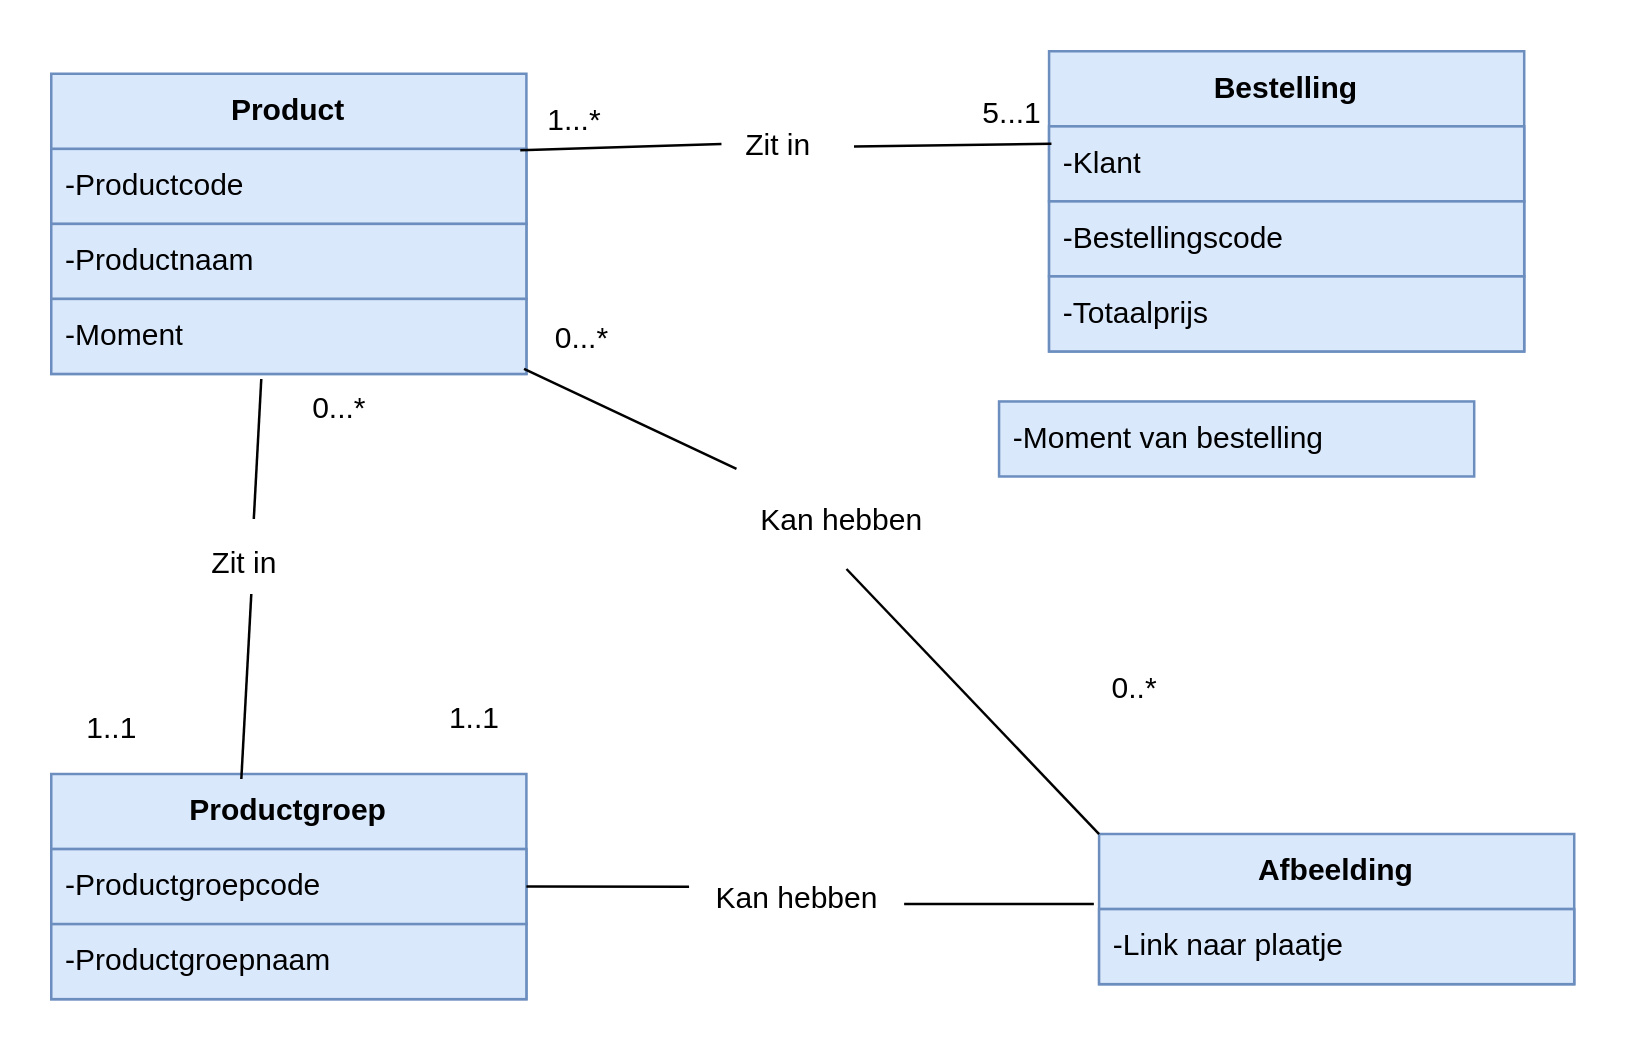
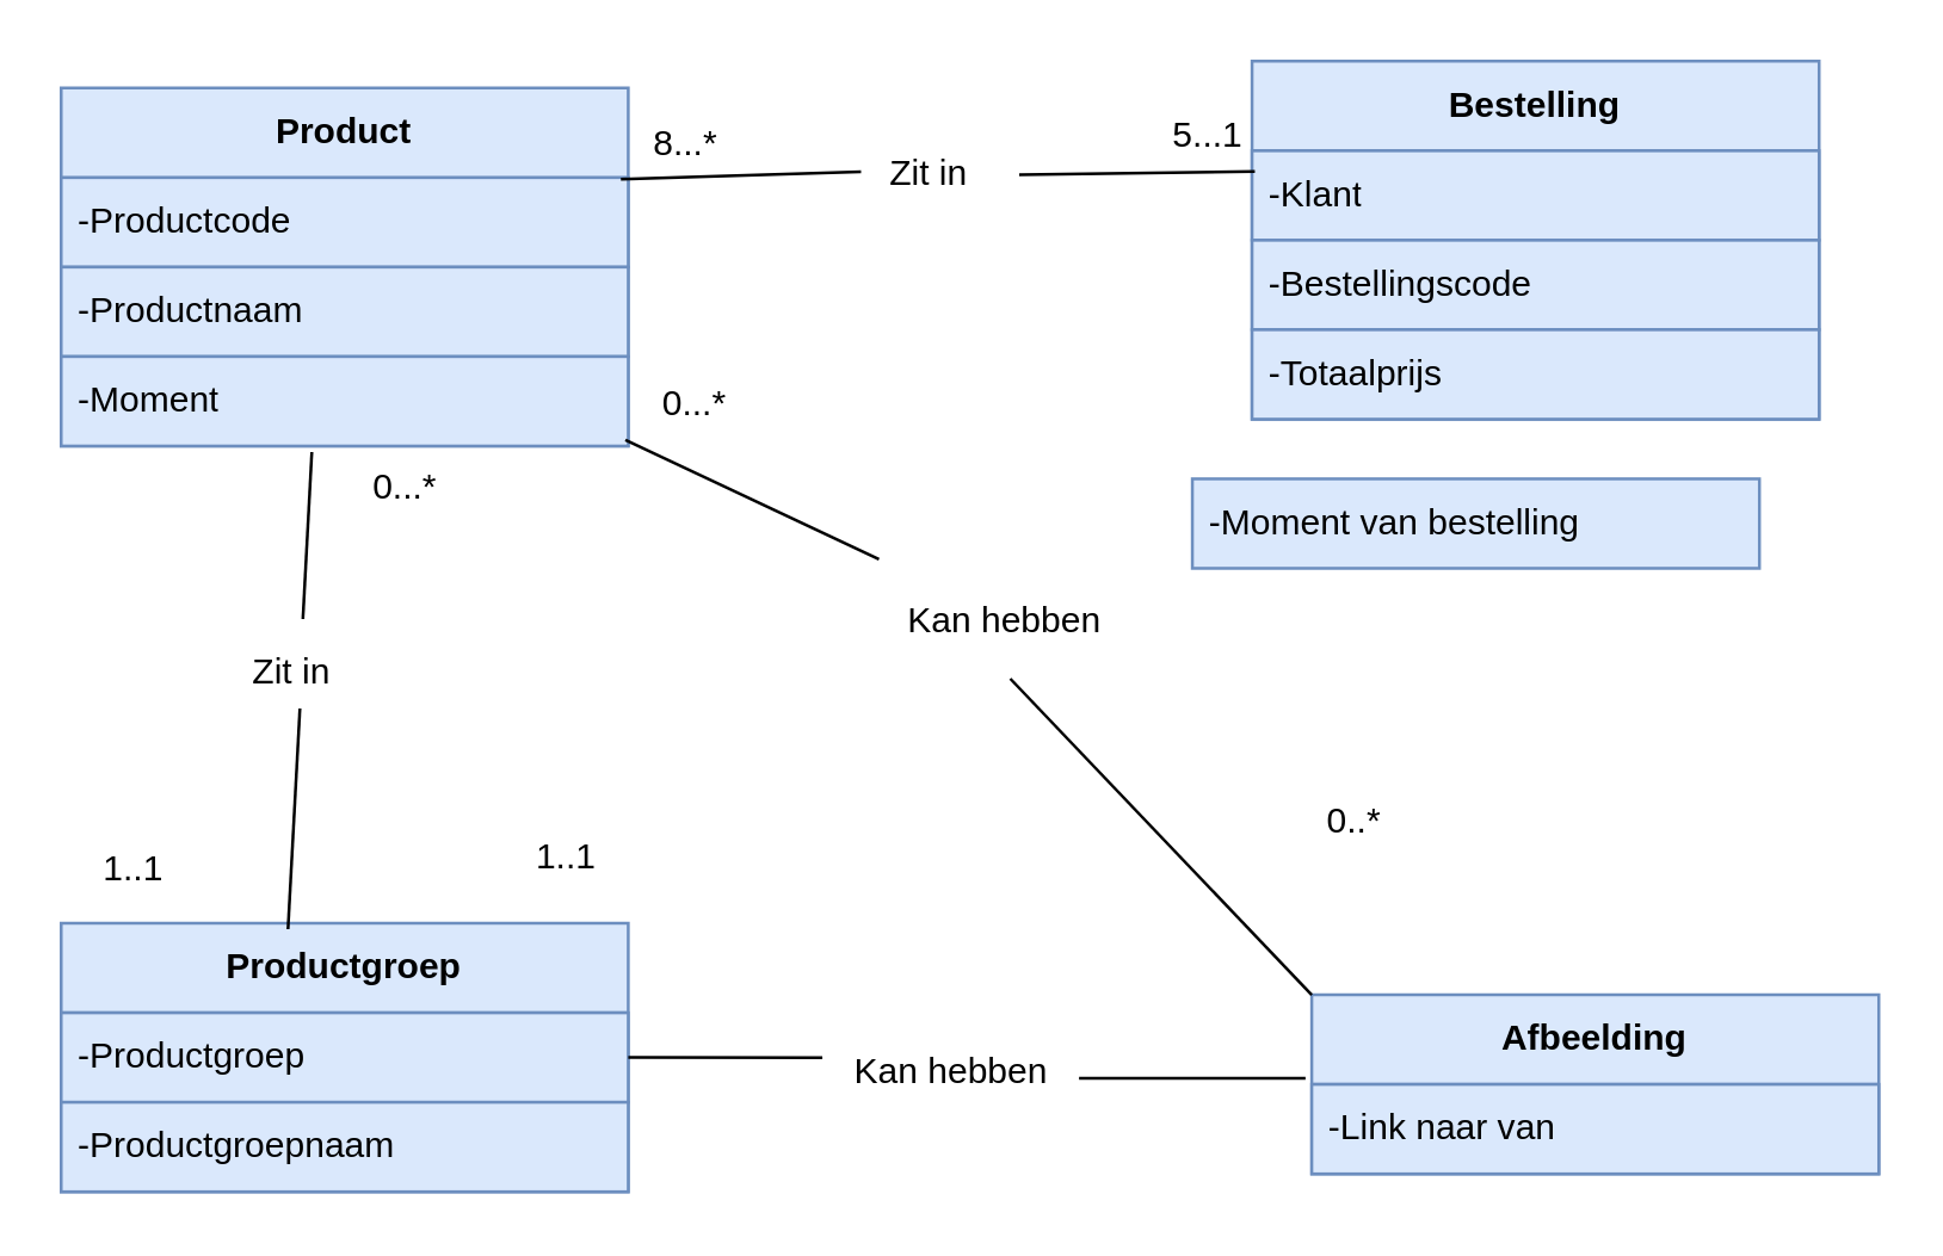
  <mxCell id="0" />
  <mxCell id="1" parent="0" />
  <mxCell id="2" value="&lt;b&gt;Product&lt;/b&gt;" style="swimlane;fontStyle=0;childLayout=stackLayout;horizontal=1;startSize=30;horizontalStack=0;resizeParent=1;resizeParentMax=0;resizeLast=0;collapsible=1;marginBottom=0;whiteSpace=wrap;html=1;fillColor=#dae8fc;strokeColor=#6c8ebf;" parent="1" vertex="1"><mxGeometry x="20" y="29" width="190" height="120" as="geometry" /></mxCell>
  <mxCell id="3" value="-Productcode" style="text;strokeColor=#6c8ebf;fillColor=#dae8fc;align=left;verticalAlign=middle;spacingLeft=4;spacingRight=4;overflow=hidden;points=[[0,0.5],[1,0.5]];portConstraint=eastwest;rotatable=0;whiteSpace=wrap;html=1;" parent="2" vertex="1"><mxGeometry y="30" width="190" height="30" as="geometry" /></mxCell>
  <mxCell id="4" value="-Productnaam" style="text;strokeColor=#6c8ebf;fillColor=#dae8fc;align=left;verticalAlign=middle;spacingLeft=4;spacingRight=4;overflow=hidden;points=[[0,0.5],[1,0.5]];portConstraint=eastwest;rotatable=0;whiteSpace=wrap;html=1;" parent="2" vertex="1"><mxGeometry y="60" width="190" height="30" as="geometry" /></mxCell>
  <mxCell id="5" value="-Moment" style="text;strokeColor=#6c8ebf;fillColor=#dae8fc;align=left;verticalAlign=middle;spacingLeft=4;spacingRight=4;overflow=hidden;points=[[0,0.5],[1,0.5]];portConstraint=eastwest;rotatable=0;whiteSpace=wrap;html=1;" parent="2" vertex="1"><mxGeometry y="90" width="190" height="30" as="geometry" /></mxCell>
  <mxCell id="6" value="&lt;b&gt;Productgroep&lt;/b&gt;" style="swimlane;fontStyle=0;childLayout=stackLayout;horizontal=1;startSize=30;horizontalStack=0;resizeParent=1;resizeParentMax=0;resizeLast=0;collapsible=1;marginBottom=0;whiteSpace=wrap;html=1;fillColor=#dae8fc;strokeColor=#6c8ebf;" parent="1" vertex="1"><mxGeometry x="20" y="309" width="190" height="90" as="geometry" /></mxCell>
- <mxCell id="7" value="-Productgroepcode" style="text;strokeColor=#6c8ebf;fillColor=#dae8fc;align=left;verticalAlign=middle;spacingLeft=4;spacingRight=4;overflow=hidden;points=[[0,0.5],[1,0.5]];portConstraint=eastwest;rotatable=0;whiteSpace=wrap;html=1;" parent="6" vertex="1"><mxGeometry y="30" width="190" height="30" as="geometry" /></mxCell>
+ <mxCell id="7" value="-Productgroep" style="text;strokeColor=#6c8ebf;fillColor=#dae8fc;align=left;verticalAlign=middle;spacingLeft=4;spacingRight=4;overflow=hidden;points=[[0,0.5],[1,0.5]];portConstraint=eastwest;rotatable=0;whiteSpace=wrap;html=1;" parent="6" vertex="1"><mxGeometry y="30" width="190" height="30" as="geometry" /></mxCell>
  <mxCell id="8" value="-Productgroepnaam" style="text;strokeColor=#6c8ebf;fillColor=#dae8fc;align=left;verticalAlign=middle;spacingLeft=4;spacingRight=4;overflow=hidden;points=[[0,0.5],[1,0.5]];portConstraint=eastwest;rotatable=0;whiteSpace=wrap;html=1;" parent="6" vertex="1"><mxGeometry y="60" width="190" height="30" as="geometry" /></mxCell>
  <mxCell id="9" value="&lt;b&gt;Afbeelding&lt;br&gt;&lt;/b&gt;" style="swimlane;fontStyle=0;childLayout=stackLayout;horizontal=1;startSize=30;horizontalStack=0;resizeParent=1;resizeParentMax=0;resizeLast=0;collapsible=1;marginBottom=0;whiteSpace=wrap;html=1;fillColor=#dae8fc;strokeColor=#6c8ebf;" parent="1" vertex="1"><mxGeometry x="439" y="333" width="190" height="60" as="geometry" /></mxCell>
- <mxCell id="10" value="-Link naar plaatje" style="text;strokeColor=#6c8ebf;fillColor=#dae8fc;align=left;verticalAlign=middle;spacingLeft=4;spacingRight=4;overflow=hidden;points=[[0,0.5],[1,0.5]];portConstraint=eastwest;rotatable=0;whiteSpace=wrap;html=1;" parent="9" vertex="1"><mxGeometry y="30" width="190" height="30" as="geometry" /></mxCell>
+ <mxCell id="10" value="-Link naar van" style="text;strokeColor=#6c8ebf;fillColor=#dae8fc;align=left;verticalAlign=middle;spacingLeft=4;spacingRight=4;overflow=hidden;points=[[0,0.5],[1,0.5]];portConstraint=eastwest;rotatable=0;whiteSpace=wrap;html=1;" parent="9" vertex="1"><mxGeometry y="30" width="190" height="30" as="geometry" /></mxCell>
  <mxCell id="11" value="&lt;div&gt;Kan hebben&lt;/div&gt;" style="text;strokeColor=none;fillColor=none;align=left;verticalAlign=middle;spacingLeft=4;spacingRight=4;overflow=hidden;points=[[0,0.5],[1,0.5]];portConstraint=eastwest;rotatable=0;whiteSpace=wrap;html=1;" parent="1" vertex="1"><mxGeometry x="298" y="193" width="80" height="30" as="geometry" /></mxCell>
  <mxCell id="12" value="" style="endArrow=none;html=1;rounded=0;entryX=-0.05;entryY=-0.2;entryDx=0;entryDy=0;entryPerimeter=0;exitX=0.995;exitY=0.933;exitDx=0;exitDy=0;exitPerimeter=0;" parent="1" source="5" target="11" edge="1"><mxGeometry width="50" height="50" relative="1" as="geometry"><mxPoint x="287" y="255" as="sourcePoint" /><mxPoint x="337" y="205" as="targetPoint" /></mxGeometry></mxCell>
  <mxCell id="13" value="" style="endArrow=none;html=1;rounded=0;entryX=0;entryY=0;entryDx=0;entryDy=0;exitX=0.5;exitY=1.133;exitDx=0;exitDy=0;exitPerimeter=0;" parent="1" source="11" target="9" edge="1"><mxGeometry width="50" height="50" relative="1" as="geometry"><mxPoint x="287" y="255" as="sourcePoint" /><mxPoint x="337" y="205" as="targetPoint" /></mxGeometry></mxCell>
  <mxCell id="14" value="&lt;div&gt;Zit in&lt;/div&gt;" style="text;html=1;align=center;verticalAlign=middle;resizable=0;points=[];autosize=1;strokeColor=none;fillColor=none;" parent="1" vertex="1"><mxGeometry x="75.5" y="212" width="42" height="26" as="geometry" /></mxCell>
  <mxCell id="15" value="" style="endArrow=none;html=1;rounded=0;entryX=0.442;entryY=1.067;entryDx=0;entryDy=0;entryPerimeter=0;exitX=0.607;exitY=-0.192;exitDx=0;exitDy=0;exitPerimeter=0;" parent="1" source="14" target="5" edge="1"><mxGeometry width="50" height="50" relative="1" as="geometry"><mxPoint x="287" y="255" as="sourcePoint" /><mxPoint x="337" y="205" as="targetPoint" /></mxGeometry></mxCell>
  <mxCell id="16" value="" style="endArrow=none;html=1;rounded=0;entryX=0.4;entryY=0.022;entryDx=0;entryDy=0;entryPerimeter=0;exitX=0.583;exitY=0.962;exitDx=0;exitDy=0;exitPerimeter=0;" parent="1" source="14" target="6" edge="1"><mxGeometry width="50" height="50" relative="1" as="geometry"><mxPoint x="287" y="255" as="sourcePoint" /><mxPoint x="337" y="205" as="targetPoint" /></mxGeometry></mxCell>
  <mxCell id="17" value="&lt;div&gt;Kan hebben&lt;/div&gt;" style="text;html=1;align=center;verticalAlign=middle;resizable=0;points=[];autosize=1;strokeColor=none;fillColor=none;" parent="1" vertex="1"><mxGeometry x="278" y="346" width="80" height="26" as="geometry" /></mxCell>
  <mxCell id="18" value="" style="endArrow=none;html=1;rounded=0;entryX=1;entryY=0.5;entryDx=0;entryDy=0;exitX=-0.037;exitY=0.308;exitDx=0;exitDy=0;exitPerimeter=0;" parent="1" source="17" target="7" edge="1"><mxGeometry width="50" height="50" relative="1" as="geometry"><mxPoint x="287" y="255" as="sourcePoint" /><mxPoint x="337" y="205" as="targetPoint" /></mxGeometry></mxCell>
  <mxCell id="19" value="" style="endArrow=none;html=1;rounded=0;entryX=1.038;entryY=0.577;entryDx=0;entryDy=0;entryPerimeter=0;exitX=-0.011;exitY=-0.067;exitDx=0;exitDy=0;exitPerimeter=0;" parent="1" source="10" target="17" edge="1"><mxGeometry width="50" height="50" relative="1" as="geometry"><mxPoint x="287" y="255" as="sourcePoint" /><mxPoint x="337" y="205" as="targetPoint" /></mxGeometry></mxCell>
  <mxCell id="20" value="0...*" style="text;html=1;align=center;verticalAlign=middle;resizable=0;points=[];autosize=1;strokeColor=none;fillColor=none;" parent="1" vertex="1"><mxGeometry x="212.5" y="122" width="39" height="26" as="geometry" /></mxCell>
  <mxCell id="21" value="&lt;div&gt;0...*&lt;/div&gt;" style="text;html=1;align=center;verticalAlign=middle;resizable=0;points=[];autosize=1;" parent="1" vertex="1"><mxGeometry x="115.5" y="150" width="39" height="26" as="geometry" /></mxCell>
  <mxCell id="22" value="1..1" style="text;html=1;align=center;verticalAlign=middle;resizable=0;points=[];autosize=1;strokeColor=none;fillColor=none;" parent="1" vertex="1"><mxGeometry x="25.5" y="278" width="37" height="26" as="geometry" /></mxCell>
  <mxCell id="23" value="1..1" style="text;html=1;align=center;verticalAlign=middle;resizable=0;points=[];autosize=1;strokeColor=none;fillColor=none;" parent="1" vertex="1"><mxGeometry x="170.5" y="274" width="37" height="26" as="geometry" /></mxCell>
  <mxCell id="24" value="0..*" style="text;html=1;align=center;verticalAlign=middle;resizable=0;points=[];autosize=1;strokeColor=none;fillColor=none;" parent="1" vertex="1"><mxGeometry x="434.5" y="262" width="36" height="26" as="geometry" /></mxCell>
  <mxCell id="25" value="&lt;b&gt;Bestelling&lt;/b&gt;" style="swimlane;fontStyle=0;childLayout=stackLayout;horizontal=1;startSize=30;horizontalStack=0;resizeParent=1;resizeParentMax=0;resizeLast=0;collapsible=1;marginBottom=0;whiteSpace=wrap;html=1;fillColor=#dae8fc;strokeColor=#6c8ebf;" vertex="1" parent="1"><mxGeometry x="419" y="20" width="190" height="120" as="geometry" /></mxCell>
  <mxCell id="26" value="-Klant" style="text;strokeColor=#6c8ebf;fillColor=#dae8fc;align=left;verticalAlign=middle;spacingLeft=4;spacingRight=4;overflow=hidden;points=[[0,0.5],[1,0.5]];portConstraint=eastwest;rotatable=0;whiteSpace=wrap;html=1;" vertex="1" parent="25"><mxGeometry y="30" width="190" height="30" as="geometry" /></mxCell>
  <mxCell id="27" value="-Bestellingscode" style="text;strokeColor=#6c8ebf;fillColor=#dae8fc;align=left;verticalAlign=middle;spacingLeft=4;spacingRight=4;overflow=hidden;points=[[0,0.5],[1,0.5]];portConstraint=eastwest;rotatable=0;whiteSpace=wrap;html=1;" vertex="1" parent="25"><mxGeometry y="60" width="190" height="30" as="geometry" /></mxCell>
  <mxCell id="28" value="-Totaalprijs" style="text;strokeColor=#6c8ebf;fillColor=#dae8fc;align=left;verticalAlign=middle;spacingLeft=4;spacingRight=4;overflow=hidden;points=[[0,0.5],[1,0.5]];portConstraint=eastwest;rotatable=0;whiteSpace=wrap;html=1;" vertex="1" parent="25"><mxGeometry y="90" width="190" height="30" as="geometry" /></mxCell>
  <mxCell id="29" value="-Moment van bestelling" style="text;strokeColor=#6c8ebf;fillColor=#dae8fc;align=left;verticalAlign=middle;spacingLeft=4;spacingRight=4;overflow=hidden;points=[[0,0.5],[1,0.5]];portConstraint=eastwest;rotatable=0;whiteSpace=wrap;html=1;" vertex="1" parent="1"><mxGeometry x="399" y="160" width="190" height="30" as="geometry" /></mxCell>
  <mxCell id="30" value="" style="endArrow=none;html=1;rounded=0;exitX=0.987;exitY=0.017;exitDx=0;exitDy=0;exitPerimeter=0;" edge="1" parent="1" source="3"><mxGeometry width="50" height="50" relative="1" as="geometry"><mxPoint x="238" y="94" as="sourcePoint" /><mxPoint x="288" y="57" as="targetPoint" /></mxGeometry></mxCell>
  <mxCell id="31" value="Zit in" style="text;html=1;strokeColor=none;fillColor=none;align=center;verticalAlign=middle;whiteSpace=wrap;rounded=0;" vertex="1" parent="1"><mxGeometry x="281" y="43" width="60" height="30" as="geometry" /></mxCell>
  <mxCell id="32" value="" style="endArrow=none;html=1;rounded=0;exitX=1;exitY=0.5;exitDx=0;exitDy=0;entryX=0.005;entryY=0.233;entryDx=0;entryDy=0;entryPerimeter=0;" edge="1" parent="1" source="31" target="26"><mxGeometry width="50" height="50" relative="1" as="geometry"><mxPoint x="338" y="45" as="sourcePoint" /><mxPoint x="388" y="-5" as="targetPoint" /></mxGeometry></mxCell>
- <mxCell id="33" value="1...*" style="text;html=1;align=center;verticalAlign=middle;resizable=0;points=[];autosize=1;strokeColor=none;fillColor=none;" vertex="1" parent="1"><mxGeometry x="209.5" y="35" width="39" height="26" as="geometry" /></mxCell>
+ <mxCell id="33" value="8...*" style="text;html=1;align=center;verticalAlign=middle;resizable=0;points=[];autosize=1;strokeColor=none;fillColor=none;" vertex="1" parent="1"><mxGeometry x="209.5" y="35" width="39" height="26" as="geometry" /></mxCell>
  <mxCell id="34" value="5...1" style="text;html=1;align=center;verticalAlign=middle;resizable=0;points=[];autosize=1;strokeColor=none;fillColor=none;" vertex="1" parent="1"><mxGeometry x="383.5" y="32" width="40" height="26" as="geometry" /></mxCell>
